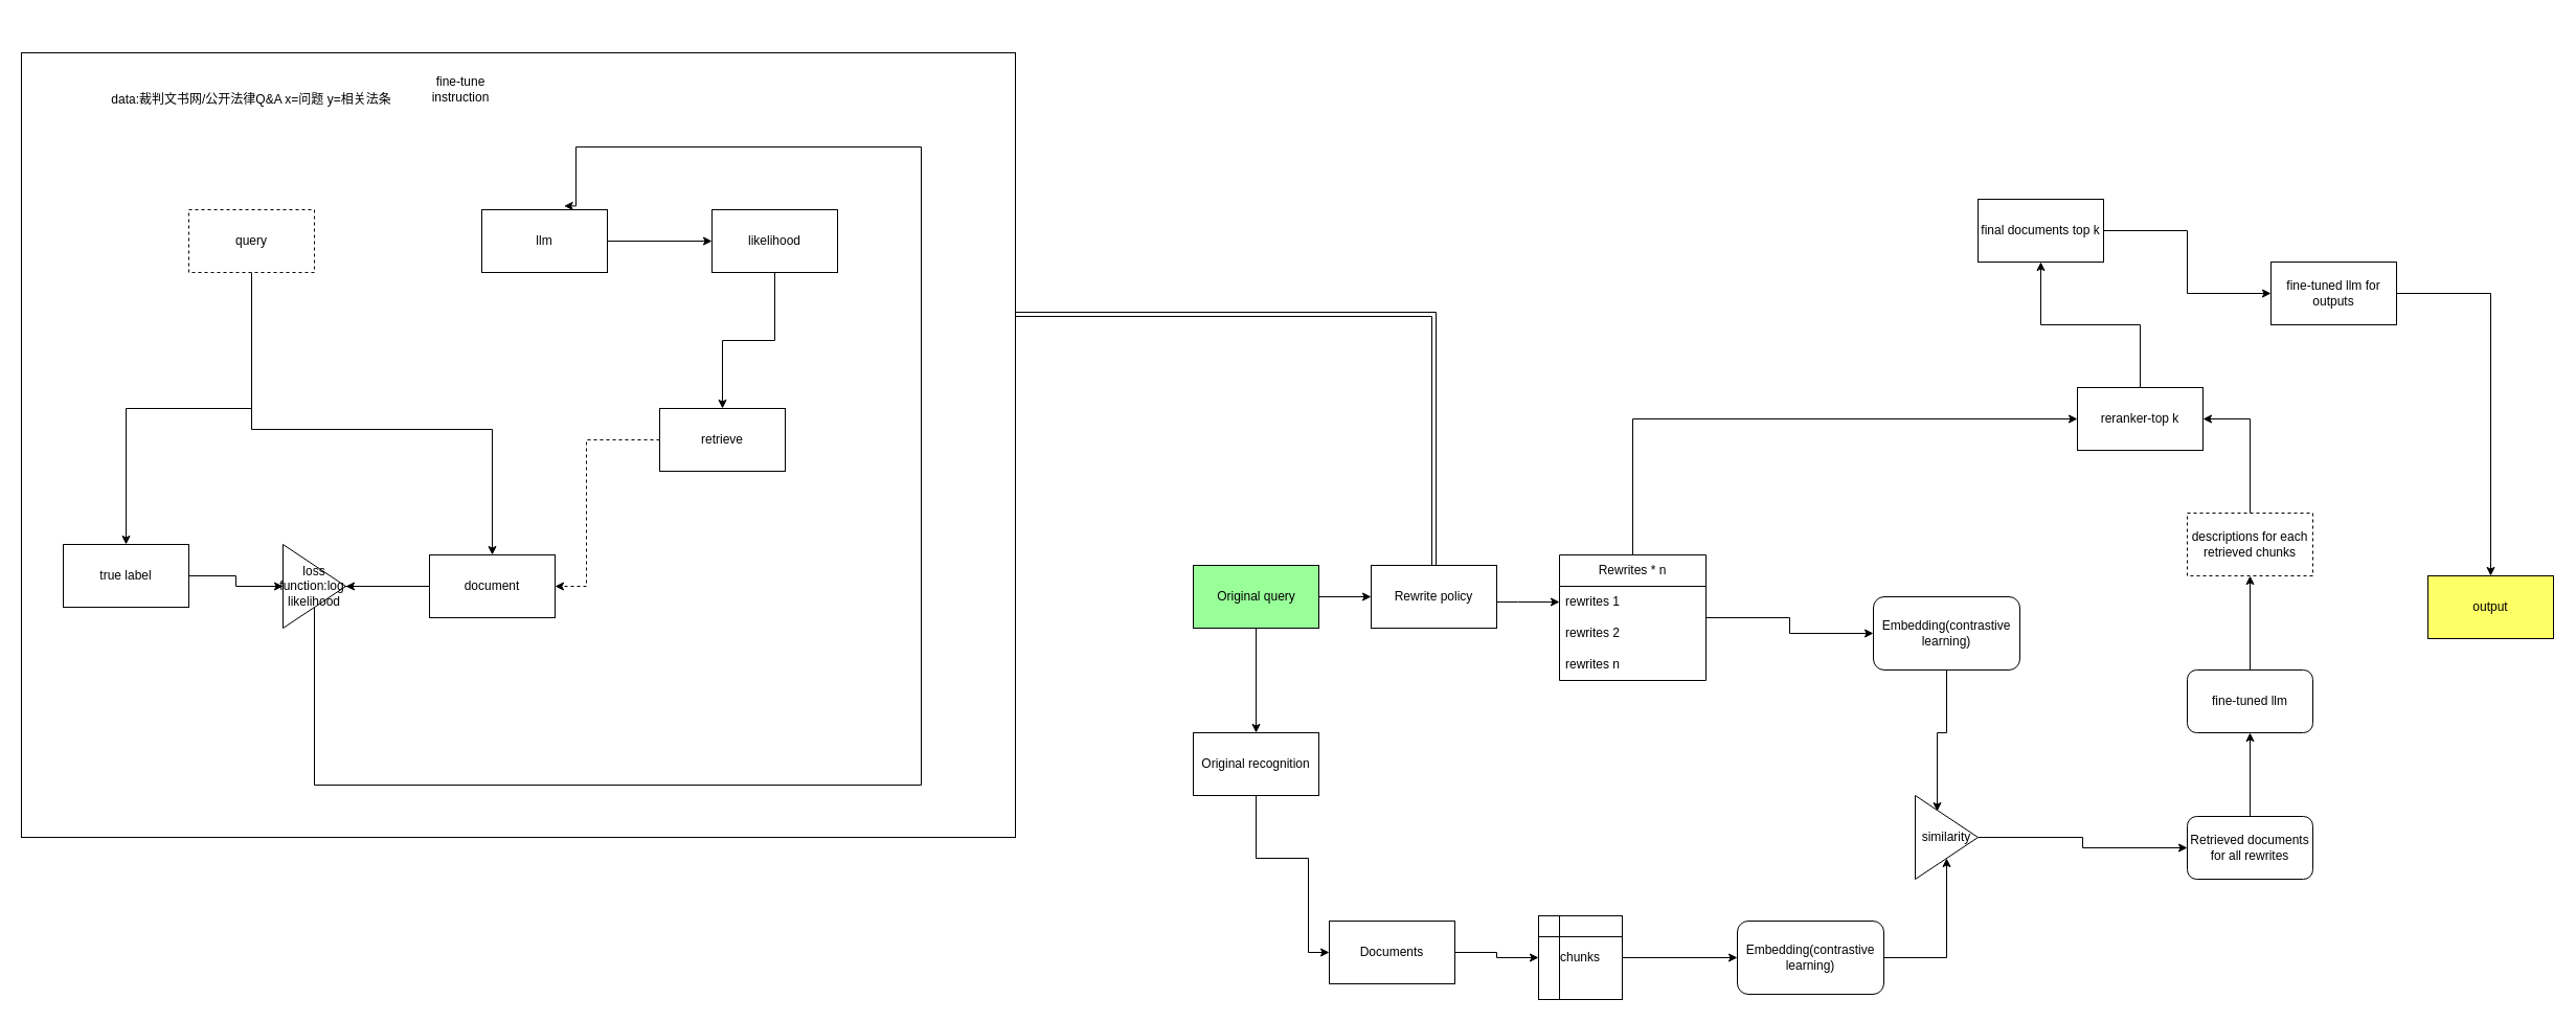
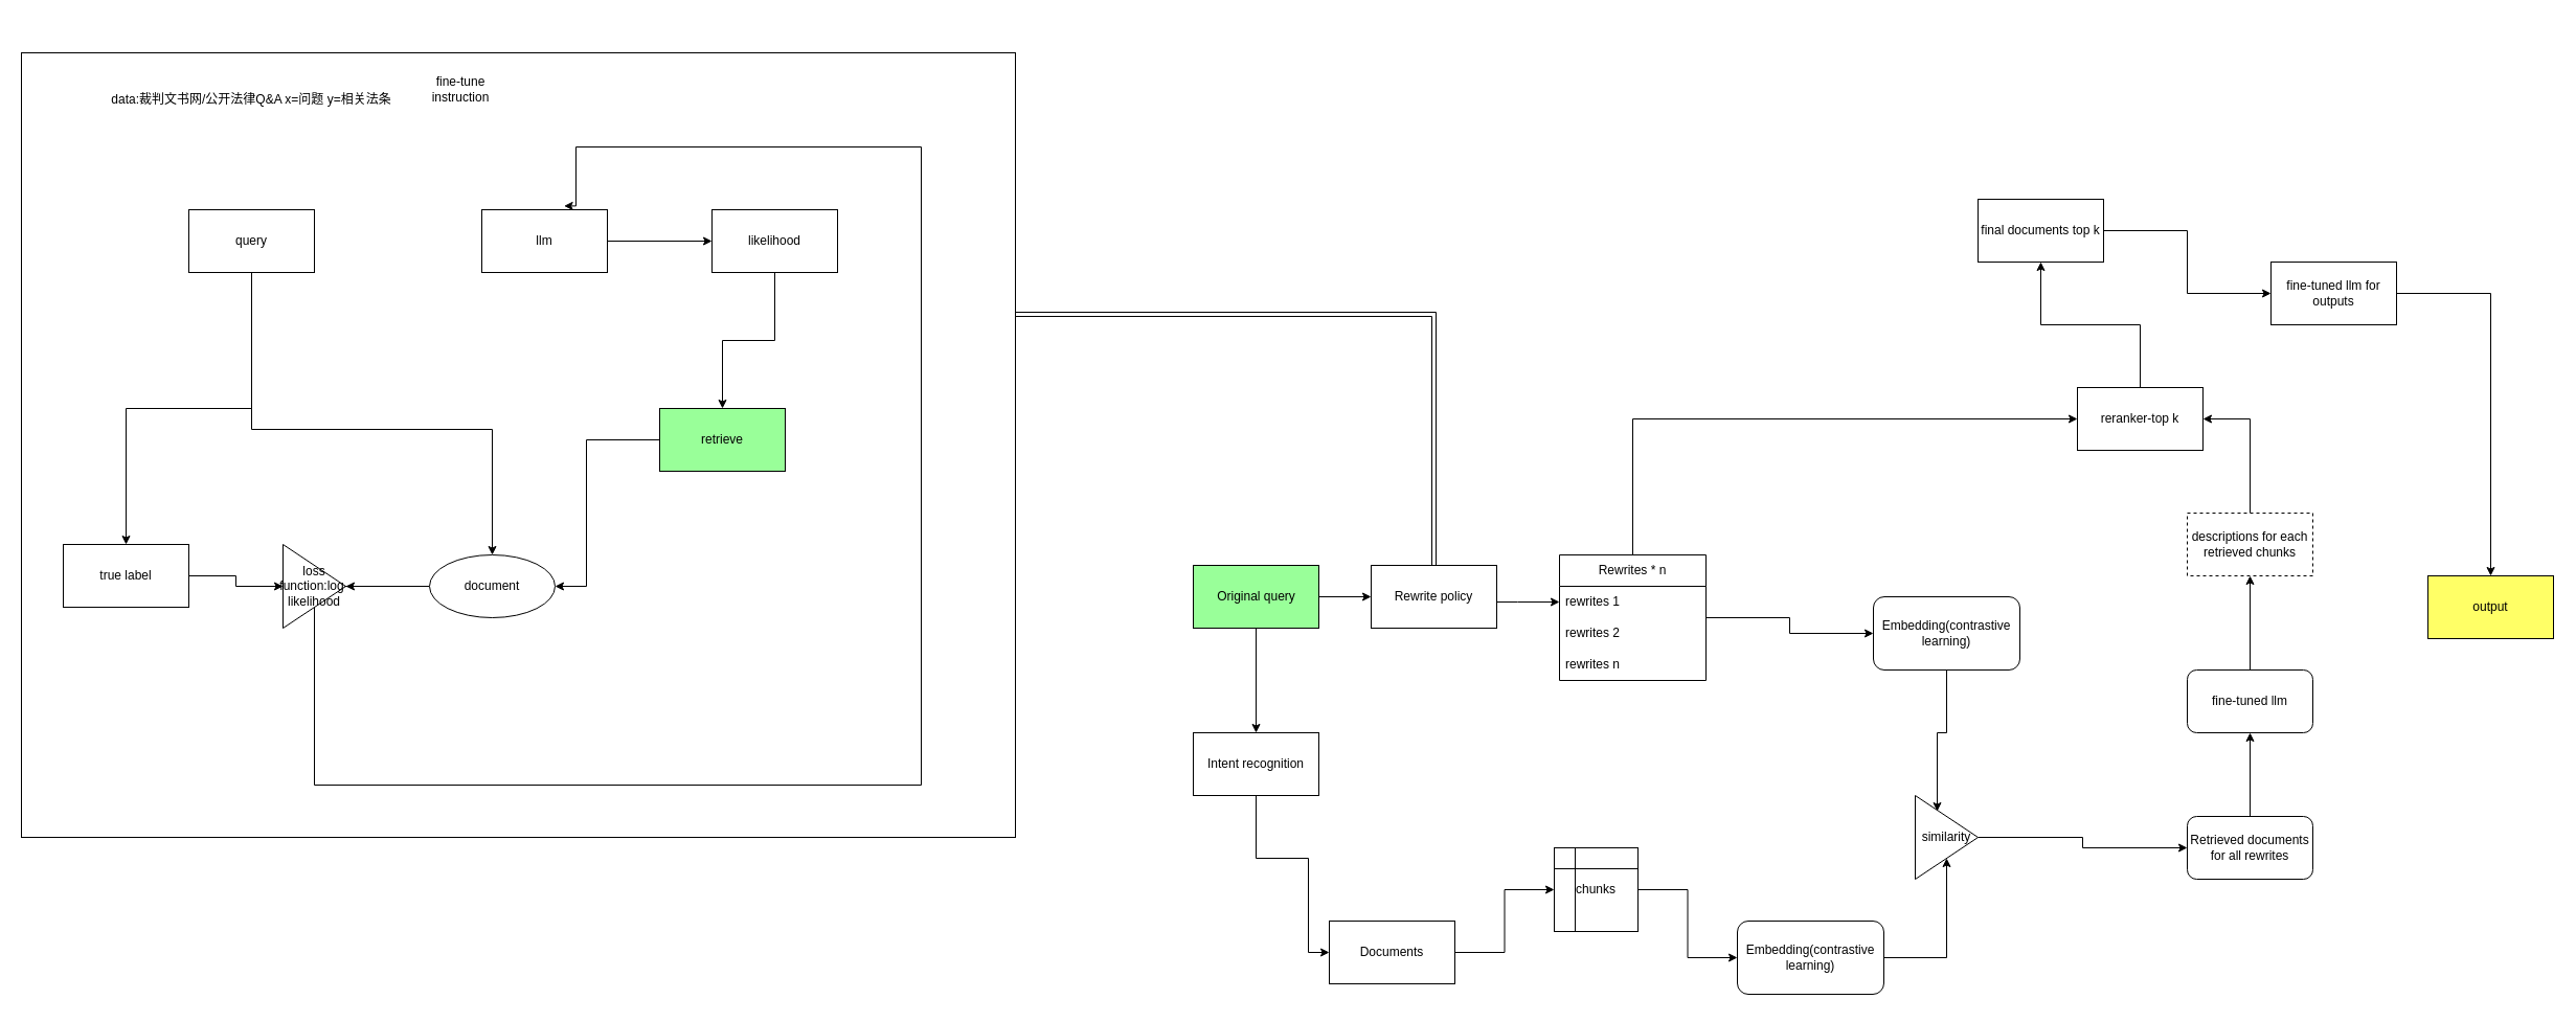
  <mxCell id="0" />
  <mxCell id="1" parent="0" />
  <mxCell id="2" value="" style="rounded=0;whiteSpace=wrap;html=1;" vertex="1" parent="1"><mxGeometry x="20" y="50" width="950" height="750" as="geometry" /></mxCell>
  <mxCell id="3" style="edgeStyle=orthogonalEdgeStyle;rounded=0;orthogonalLoop=1;jettySize=auto;html=1;entryX=0;entryY=0.5;entryDx=0;entryDy=0;" edge="1" parent="1" source="5" target="8"><mxGeometry relative="1" as="geometry" /></mxCell>
  <mxCell id="4" style="edgeStyle=orthogonalEdgeStyle;rounded=0;orthogonalLoop=1;jettySize=auto;html=1;entryX=0.5;entryY=0;entryDx=0;entryDy=0;" edge="1" parent="1" source="5" target="39"><mxGeometry relative="1" as="geometry" /></mxCell>
  <mxCell id="5" value="Original query" style="rounded=0;greenSpace=wrap;html=1;fillColor=#99FF99;" vertex="1" parent="1"><mxGeometry x="1140" y="540" width="120" height="60" as="geometry" /></mxCell>
  <mxCell id="6" style="edgeStyle=orthogonalEdgeStyle;rounded=0;orthogonalLoop=1;jettySize=auto;html=1;entryX=0;entryY=0.5;entryDx=0;entryDy=0;" edge="1" parent="1" source="8" target="12"><mxGeometry relative="1" as="geometry"><Array as="points"><mxPoint x="1450" y="575" /><mxPoint x="1450" y="575" /></Array></mxGeometry></mxCell>
  <mxCell id="7" style="edgeStyle=orthogonalEdgeStyle;rounded=0;orthogonalLoop=1;jettySize=auto;html=1;shape=link;" edge="1" parent="1" source="8" target="2"><mxGeometry relative="1" as="geometry"><Array as="points"><mxPoint x="1370" y="300" /></Array></mxGeometry></mxCell>
  <mxCell id="8" value="Rewrite policy" style="rounded=0;whiteSpace=wrap;html=1;" vertex="1" parent="1"><mxGeometry x="1310" y="540" width="120" height="60" as="geometry" /></mxCell>
  <mxCell id="9" style="edgeStyle=orthogonalEdgeStyle;rounded=0;orthogonalLoop=1;jettySize=auto;html=1;entryX=0;entryY=0.5;entryDx=0;entryDy=0;" edge="1" parent="1" source="11" target="15"><mxGeometry relative="1" as="geometry" /></mxCell>
  <mxCell id="10" style="edgeStyle=orthogonalEdgeStyle;rounded=0;orthogonalLoop=1;jettySize=auto;html=1;entryX=0;entryY=0.5;entryDx=0;entryDy=0;" edge="1" parent="1" source="11" target="32"><mxGeometry relative="1" as="geometry"><mxPoint x="1560" y="350" as="targetPoint" /><Array as="points"><mxPoint x="1560" y="400" /></Array></mxGeometry></mxCell>
  <mxCell id="11" value="Rewrites * n" style="swimlane;fontStyle=0;childLayout=stackLayout;horizontal=1;startSize=30;horizontalStack=0;resizeParent=1;resizeParentMax=0;resizeLast=0;collapsible=1;marginBottom=0;whiteSpace=wrap;html=1;" vertex="1" parent="1"><mxGeometry x="1490" y="530" width="140" height="120" as="geometry" /></mxCell>
  <mxCell id="12" value="rewrites 1" style="text;strokeColor=none;fillColor=none;align=left;verticalAlign=middle;spacingLeft=4;spacingRight=4;overflow=hidden;points=[[0,0.5],[1,0.5]];portConstraint=eastwest;rotatable=0;whiteSpace=wrap;html=1;" vertex="1" parent="11"><mxGeometry y="30" width="140" height="30" as="geometry" /></mxCell>
  <mxCell id="13" value="rewrites 2" style="text;strokeColor=none;fillColor=none;align=left;verticalAlign=middle;spacingLeft=4;spacingRight=4;overflow=hidden;points=[[0,0.5],[1,0.5]];portConstraint=eastwest;rotatable=0;whiteSpace=wrap;html=1;" vertex="1" parent="11"><mxGeometry y="60" width="140" height="30" as="geometry" /></mxCell>
  <mxCell id="14" value="rewrites n" style="text;strokeColor=none;fillColor=none;align=left;verticalAlign=middle;spacingLeft=4;spacingRight=4;overflow=hidden;points=[[0,0.5],[1,0.5]];portConstraint=eastwest;rotatable=0;whiteSpace=wrap;html=1;" vertex="1" parent="11"><mxGeometry y="90" width="140" height="30" as="geometry" /></mxCell>
  <mxCell id="15" value="Embedding(contrastive learning)" style="rounded=1;whiteSpace=wrap;html=1;" vertex="1" parent="1"><mxGeometry x="1790" y="570" width="140" height="70" as="geometry" /></mxCell>
  <mxCell id="16" style="edgeStyle=orthogonalEdgeStyle;rounded=0;orthogonalLoop=1;jettySize=auto;html=1;entryX=0;entryY=0.5;entryDx=0;entryDy=0;" edge="1" parent="1" source="17" target="26"><mxGeometry relative="1" as="geometry" /></mxCell>
  <mxCell id="17" value="similarity" style="triangle;whiteSpace=wrap;html=1;" vertex="1" parent="1"><mxGeometry x="1830" y="760" width="60" height="80" as="geometry" /></mxCell>
  <mxCell id="18" style="edgeStyle=orthogonalEdgeStyle;rounded=0;orthogonalLoop=1;jettySize=auto;html=1;entryX=0.35;entryY=0.188;entryDx=0;entryDy=0;entryPerimeter=0;" edge="1" parent="1" source="15" target="17"><mxGeometry relative="1" as="geometry" /></mxCell>
  <mxCell id="19" style="edgeStyle=orthogonalEdgeStyle;rounded=0;orthogonalLoop=1;jettySize=auto;html=1;entryX=0;entryY=0.5;entryDx=0;entryDy=0;" edge="1" parent="1" source="20" target="22"><mxGeometry relative="1" as="geometry" /></mxCell>
  <mxCell id="20" value="Documents" style="rounded=0;whiteSpace=wrap;html=1;" vertex="1" parent="1"><mxGeometry x="1270" y="880" width="120" height="60" as="geometry" /></mxCell>
  <mxCell id="21" style="edgeStyle=orthogonalEdgeStyle;rounded=0;orthogonalLoop=1;jettySize=auto;html=1;entryX=0;entryY=0.5;entryDx=0;entryDy=0;" edge="1" parent="1" source="22" target="24"><mxGeometry relative="1" as="geometry" /></mxCell>
- <mxCell id="22" value="chunks" style="shape=internalStorage;whiteSpace=wrap;html=1;backgroundOutline=1;" vertex="1" parent="1"><mxGeometry x="1470" y="875" width="80" height="80" as="geometry" /></mxCell>
+ <mxCell id="22" value="chunks" style="shape=internalStorage;whiteSpace=wrap;html=1;backgroundOutline=1;" vertex="1" parent="1"><mxGeometry x="1485" y="810" width="80" height="80" as="geometry" /></mxCell>
  <mxCell id="23" style="edgeStyle=orthogonalEdgeStyle;rounded=0;orthogonalLoop=1;jettySize=auto;html=1;entryX=0.5;entryY=1;entryDx=0;entryDy=0;" edge="1" parent="1" source="24" target="17"><mxGeometry relative="1" as="geometry" /></mxCell>
  <mxCell id="24" value="Embedding(contrastive learning)" style="rounded=1;whiteSpace=wrap;html=1;" vertex="1" parent="1"><mxGeometry x="1660" y="880" width="140" height="70" as="geometry" /></mxCell>
  <mxCell id="25" style="edgeStyle=orthogonalEdgeStyle;rounded=0;orthogonalLoop=1;jettySize=auto;html=1;" edge="1" parent="1" source="26" target="28"><mxGeometry relative="1" as="geometry" /></mxCell>
  <mxCell id="26" value="Retrieved documents for all rewrites" style="rounded=1;whiteSpace=wrap;html=1;" vertex="1" parent="1"><mxGeometry x="2090" y="780" width="120" height="60" as="geometry" /></mxCell>
  <mxCell id="27" style="edgeStyle=orthogonalEdgeStyle;rounded=0;orthogonalLoop=1;jettySize=auto;html=1;entryX=0.5;entryY=1;entryDx=0;entryDy=0;" edge="1" parent="1" source="28" target="30"><mxGeometry relative="1" as="geometry" /></mxCell>
  <mxCell id="28" value="fine-tuned llm" style="rounded=1;whiteSpace=wrap;html=1;" vertex="1" parent="1"><mxGeometry x="2090" y="640" width="120" height="60" as="geometry" /></mxCell>
  <mxCell id="29" style="edgeStyle=orthogonalEdgeStyle;rounded=0;orthogonalLoop=1;jettySize=auto;html=1;entryX=1;entryY=0.5;entryDx=0;entryDy=0;" edge="1" parent="1" source="30" target="32"><mxGeometry relative="1" as="geometry" /></mxCell>
  <mxCell id="30" value="descriptions for each retrieved chunks" style="rounded=0;whiteSpace=wrap;html=1;dashed=1;" vertex="1" parent="1"><mxGeometry x="2090" y="490" width="120" height="60" as="geometry" /></mxCell>
  <mxCell id="31" style="edgeStyle=orthogonalEdgeStyle;rounded=0;orthogonalLoop=1;jettySize=auto;html=1;" edge="1" parent="1" source="32" target="34"><mxGeometry relative="1" as="geometry" /></mxCell>
  <mxCell id="32" value="reranker-top k" style="rounded=0;whiteSpace=wrap;html=1;" vertex="1" parent="1"><mxGeometry x="1985" y="370" width="120" height="60" as="geometry" /></mxCell>
  <mxCell id="33" style="edgeStyle=orthogonalEdgeStyle;rounded=0;orthogonalLoop=1;jettySize=auto;html=1;entryX=0;entryY=0.5;entryDx=0;entryDy=0;" edge="1" parent="1" source="34" target="36"><mxGeometry relative="1" as="geometry" /></mxCell>
  <mxCell id="34" value="final documents top k" style="rounded=0;whiteSpace=wrap;html=1;" vertex="1" parent="1"><mxGeometry x="1890" y="190" width="120" height="60" as="geometry" /></mxCell>
  <mxCell id="35" style="edgeStyle=orthogonalEdgeStyle;rounded=0;orthogonalLoop=1;jettySize=auto;html=1;entryX=0.5;entryY=0;entryDx=0;entryDy=0;" edge="1" parent="1" source="36" target="37"><mxGeometry relative="1" as="geometry" /></mxCell>
  <mxCell id="36" value="fine-tuned llm for outputs" style="rounded=0;whiteSpace=wrap;html=1;" vertex="1" parent="1"><mxGeometry x="2170" y="250" width="120" height="60" as="geometry" /></mxCell>
  <mxCell id="37" value="output" style="rounded=0;whiteSpace=wrap;html=1;fillColor=#FFFF66;" vertex="1" parent="1"><mxGeometry x="2320" y="550" width="120" height="60" as="geometry" /></mxCell>
  <mxCell id="38" style="edgeStyle=orthogonalEdgeStyle;rounded=0;orthogonalLoop=1;jettySize=auto;html=1;entryX=0;entryY=0.5;entryDx=0;entryDy=0;" edge="1" parent="1" source="39" target="20"><mxGeometry relative="1" as="geometry"><Array as="points"><mxPoint x="1200" y="820" /><mxPoint x="1250" y="820" /><mxPoint x="1250" y="910" /></Array></mxGeometry></mxCell>
- <mxCell id="39" value="Original recognition" style="rounded=0;whiteSpace=wrap;html=1;" vertex="1" parent="1"><mxGeometry x="1140" y="700" width="120" height="60" as="geometry" /></mxCell>
+ <mxCell id="39" value="Intent recognition" style="rounded=0;whiteSpace=wrap;html=1;" vertex="1" parent="1"><mxGeometry x="1140" y="700" width="120" height="60" as="geometry" /></mxCell>
  <mxCell id="40" style="edgeStyle=orthogonalEdgeStyle;rounded=0;orthogonalLoop=1;jettySize=auto;html=1;" edge="1" parent="1" source="42" target="52"><mxGeometry relative="1" as="geometry" /></mxCell>
  <mxCell id="41" style="edgeStyle=orthogonalEdgeStyle;rounded=0;orthogonalLoop=1;jettySize=auto;html=1;" edge="1" parent="1" source="42" target="50"><mxGeometry relative="1" as="geometry"><Array as="points"><mxPoint x="240" y="410" /><mxPoint x="470" y="410" /></Array></mxGeometry></mxCell>
- <mxCell id="42" value="query" style="rounded=0;whiteSpace=wrap;html=1;dashed=1;" vertex="1" parent="1"><mxGeometry x="180" y="200" width="120" height="60" as="geometry" /></mxCell>
+ <mxCell id="42" value="query" style="rounded=0;whiteSpace=wrap;html=1;" vertex="1" parent="1"><mxGeometry x="180" y="200" width="120" height="60" as="geometry" /></mxCell>
  <mxCell id="43" style="edgeStyle=orthogonalEdgeStyle;rounded=0;orthogonalLoop=1;jettySize=auto;html=1;entryX=0;entryY=0.5;entryDx=0;entryDy=0;" edge="1" parent="1" source="44" target="46"><mxGeometry relative="1" as="geometry" /></mxCell>
  <mxCell id="44" value="llm" style="rounded=0;whiteSpace=wrap;html=1;" vertex="1" parent="1"><mxGeometry x="460" y="200" width="120" height="60" as="geometry" /></mxCell>
  <mxCell id="45" style="edgeStyle=orthogonalEdgeStyle;rounded=0;orthogonalLoop=1;jettySize=auto;html=1;" edge="1" parent="1" source="46" target="48"><mxGeometry relative="1" as="geometry" /></mxCell>
  <mxCell id="46" value="likelihood" style="rounded=0;whiteSpace=wrap;html=1;" vertex="1" parent="1"><mxGeometry x="680" y="200" width="120" height="60" as="geometry" /></mxCell>
- <mxCell id="47" style="edgeStyle=orthogonalEdgeStyle;rounded=0;orthogonalLoop=1;jettySize=auto;html=1;dashed=1;" edge="1" parent="1" source="48" target="50"><mxGeometry relative="1" as="geometry"><Array as="points"><mxPoint x="560" y="420" /><mxPoint x="560" y="560" /></Array></mxGeometry></mxCell>
- <mxCell id="48" value="retrieve" style="rounded=0;whiteSpace=wrap;html=1;" vertex="1" parent="1"><mxGeometry x="630" y="390" width="120" height="60" as="geometry" /></mxCell>
+ <mxCell id="47" style="edgeStyle=orthogonalEdgeStyle;rounded=0;orthogonalLoop=1;jettySize=auto;html=1;" edge="1" parent="1" source="48" target="50"><mxGeometry relative="1" as="geometry"><Array as="points"><mxPoint x="560" y="420" /><mxPoint x="560" y="560" /></Array></mxGeometry></mxCell>
+ <mxCell id="48" value="retrieve" style="rounded=0;whiteSpace=wrap;html=1;fillColor=#99ff99;" vertex="1" parent="1"><mxGeometry x="630" y="390" width="120" height="60" as="geometry" /></mxCell>
  <mxCell id="49" style="edgeStyle=orthogonalEdgeStyle;rounded=0;orthogonalLoop=1;jettySize=auto;html=1;entryX=1;entryY=0.5;entryDx=0;entryDy=0;" edge="1" parent="1" source="50" target="54"><mxGeometry relative="1" as="geometry" /></mxCell>
- <mxCell id="50" value="document" style="rounded=0;whiteSpace=wrap;html=1;" vertex="1" parent="1"><mxGeometry x="410" y="530" width="120" height="60" as="geometry" /></mxCell>
+ <mxCell id="50" value="document" style="ellipse;whiteSpace=wrap;html=1;" vertex="1" parent="1"><mxGeometry x="410" y="530" width="120" height="60" as="geometry" /></mxCell>
  <mxCell id="51" style="edgeStyle=orthogonalEdgeStyle;rounded=0;orthogonalLoop=1;jettySize=auto;html=1;entryX=0;entryY=0.5;entryDx=0;entryDy=0;" edge="1" parent="1" source="52" target="54"><mxGeometry relative="1" as="geometry" /></mxCell>
  <mxCell id="52" value="true label" style="rounded=0;whiteSpace=wrap;html=1;" vertex="1" parent="1"><mxGeometry x="60" y="520" width="120" height="60" as="geometry" /></mxCell>
  <mxCell id="53" style="edgeStyle=orthogonalEdgeStyle;rounded=0;orthogonalLoop=1;jettySize=auto;html=1;entryX=0.655;entryY=-0.06;entryDx=0;entryDy=0;entryPerimeter=0;" edge="1" parent="1" source="54" target="44"><mxGeometry relative="1" as="geometry"><Array as="points"><mxPoint x="300" y="750" /><mxPoint x="880" y="750" /><mxPoint x="880" y="140" /><mxPoint x="550" y="140" /><mxPoint x="550" y="196" /></Array></mxGeometry></mxCell>
  <mxCell id="54" value="loss function:log-likelihood" style="triangle;whiteSpace=wrap;html=1;" vertex="1" parent="1"><mxGeometry x="270" y="520" width="60" height="80" as="geometry" /></mxCell>
  <mxCell id="55" value="fine-tune instruction" style="text;html=1;align=center;verticalAlign=middle;whiteSpace=wrap;rounded=0;" vertex="1" parent="1"><mxGeometry x="410" y="70" width="60" height="30" as="geometry" /></mxCell>
  <mxCell id="56" value="data:裁判文书网/公开法律Q&amp;amp;A x=问题 y=相关法条" style="text;html=1;align=center;verticalAlign=middle;whiteSpace=wrap;rounded=0;" vertex="1" parent="1"><mxGeometry x="55" y="20" width="370" height="150" as="geometry" /></mxCell>
